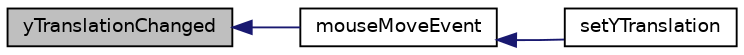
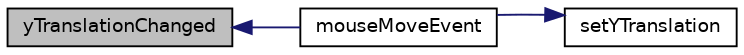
  digraph {
    rankdir=LR
    node [color=black fillcolor=white fontname=Helvetica fontsize=10 shape=record style=filled]
    edge [color=midnightblue dir=back fontname=Helvetica fontsize=10 labelfontname=Helvetica labelfontsize=10 style=solid]
    n1 [fillcolor=grey75 fontcolor=black height=0.2 label=yTranslationChanged width=0.4]
    n2 [height=0.2 label=mouseMoveEvent width=0.4]
    n3 [height=0.2 label=setYTranslation width=0.4]
    n1 -> n2
-   n2 -> n3
+   n3 -> n2
  }
